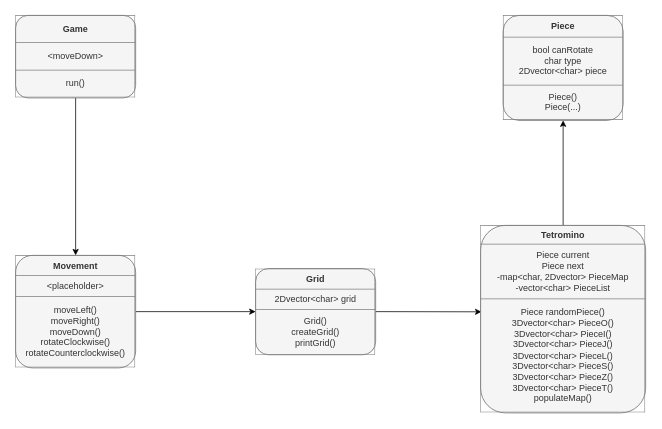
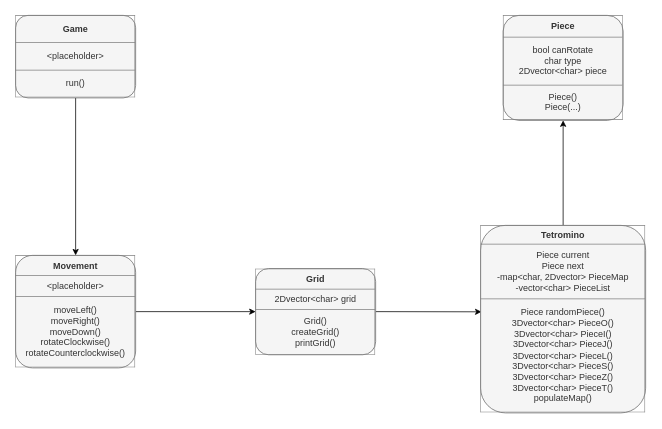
  <mxCell id="0" />
  <mxCell id="1" parent="0" />
  <mxCell id="2" style="edgeStyle=none;html=1;rounded=1;" parent="1" source="3" target="5" edge="1"><mxGeometry relative="1" as="geometry" /></mxCell>
- <mxCell id="3" value="&lt;table border=&quot;1&quot; width=&quot;100%&quot; height=&quot;100%&quot; cellpadding=&quot;4&quot; style=&quot;width:100%;height:100%;border-collapse:collapse;&quot;&gt;&lt;tbody&gt;&lt;tr&gt;&lt;th align=&quot;center&quot;&gt;Game&lt;/th&gt;&lt;/tr&gt;&lt;tr&gt;&lt;td align=&quot;center&quot;&gt;&amp;lt;moveDown&amp;gt;&lt;/td&gt;&lt;/tr&gt;&lt;tr&gt;&lt;td align=&quot;center&quot;&gt;run()&lt;/td&gt;&lt;/tr&gt;&lt;/tbody&gt;&lt;/table&gt;" style="text;html=1;whiteSpace=wrap;strokeColor=#666666;fillColor=#f5f5f5;overflow=fill;fontColor=#333333;rounded=1;" parent="1" vertex="1"><mxGeometry x="20" y="20" width="160" height="110" as="geometry" /></mxCell>
+ <mxCell id="3" value="&lt;table border=&quot;1&quot; width=&quot;100%&quot; height=&quot;100%&quot; cellpadding=&quot;4&quot; style=&quot;width:100%;height:100%;border-collapse:collapse;&quot;&gt;&lt;tbody&gt;&lt;tr&gt;&lt;th align=&quot;center&quot;&gt;Game&lt;/th&gt;&lt;/tr&gt;&lt;tr&gt;&lt;td align=&quot;center&quot;&gt;&amp;lt;placeholder&amp;gt;&lt;/td&gt;&lt;/tr&gt;&lt;tr&gt;&lt;td align=&quot;center&quot;&gt;run()&lt;/td&gt;&lt;/tr&gt;&lt;/tbody&gt;&lt;/table&gt;" style="text;html=1;whiteSpace=wrap;strokeColor=#666666;fillColor=#f5f5f5;overflow=fill;fontColor=#333333;rounded=1;" parent="1" vertex="1"><mxGeometry x="20" y="20" width="160" height="110" as="geometry" /></mxCell>
  <mxCell id="4" style="edgeStyle=none;html=1;exitX=1;exitY=0.5;exitDx=0;exitDy=0;" parent="1" source="5" target="8" edge="1"><mxGeometry relative="1" as="geometry" /></mxCell>
  <mxCell id="5" value="&lt;table border=&quot;1&quot; width=&quot;100%&quot; height=&quot;100%&quot; cellpadding=&quot;4&quot; style=&quot;width:100%;height:100%;border-collapse:collapse;&quot;&gt;&lt;tbody&gt;&lt;tr&gt;&lt;th align=&quot;center&quot;&gt;Movement&lt;/th&gt;&lt;/tr&gt;&lt;tr&gt;&lt;td align=&quot;center&quot;&gt;&amp;lt;placeholder&amp;gt;&lt;br&gt;&lt;/td&gt;&lt;/tr&gt;&lt;tr&gt;&lt;td align=&quot;center&quot;&gt;moveLeft()&lt;br&gt;moveRight()&lt;br&gt;moveDown()&lt;br&gt;rotateClockwise()&lt;br&gt;rotateCounterclockwise()&lt;/td&gt;&lt;/tr&gt;&lt;/tbody&gt;&lt;/table&gt;" style="text;html=1;whiteSpace=wrap;strokeColor=#666666;fillColor=#f5f5f5;overflow=fill;fontColor=#333333;rounded=1;" parent="1" vertex="1"><mxGeometry x="20" y="340" width="160" height="150" as="geometry" /></mxCell>
  <mxCell id="6" value="&lt;table border=&quot;1&quot; width=&quot;100%&quot; height=&quot;100%&quot; cellpadding=&quot;4&quot; style=&quot;width:100%;height:100%;border-collapse:collapse;&quot;&gt;&lt;tbody&gt;&lt;tr&gt;&lt;th align=&quot;center&quot;&gt;Piece&lt;/th&gt;&lt;/tr&gt;&lt;tr&gt;&lt;td align=&quot;center&quot;&gt;bool canRotate&lt;br&gt;char type&lt;br&gt;2Dvector&amp;lt;char&amp;gt; piece&lt;/td&gt;&lt;/tr&gt;&lt;tr&gt;&lt;td align=&quot;center&quot;&gt;Piece()&lt;br&gt;Piece(...)&lt;/td&gt;&lt;/tr&gt;&lt;/tbody&gt;&lt;/table&gt;" style="text;html=1;whiteSpace=wrap;strokeColor=#666666;fillColor=#f5f5f5;overflow=fill;fontColor=#333333;rounded=1;" parent="1" vertex="1"><mxGeometry x="670" y="20" width="160" height="140" as="geometry" /></mxCell>
  <mxCell id="7" style="edgeStyle=none;html=1;exitX=1;exitY=0.5;exitDx=0;exitDy=0;entryX=0.005;entryY=0.461;entryDx=0;entryDy=0;entryPerimeter=0;" parent="1" source="8" target="10" edge="1"><mxGeometry relative="1" as="geometry" /></mxCell>
  <mxCell id="8" value="&lt;table border=&quot;1&quot; width=&quot;100%&quot; height=&quot;100%&quot; cellpadding=&quot;4&quot; style=&quot;width:100%;height:100%;border-collapse:collapse;&quot;&gt;&lt;tbody&gt;&lt;tr&gt;&lt;th align=&quot;center&quot;&gt;&lt;b&gt;Grid&lt;/b&gt;&lt;/th&gt;&lt;/tr&gt;&lt;tr&gt;&lt;td align=&quot;center&quot;&gt;2Dvector&amp;lt;char&amp;gt; grid&lt;/td&gt;&lt;/tr&gt;&lt;tr&gt;&lt;td align=&quot;center&quot;&gt;Grid()&lt;br&gt;createGrid()&lt;br&gt;printGrid()&lt;/td&gt;&lt;/tr&gt;&lt;/tbody&gt;&lt;/table&gt;" style="text;html=1;whiteSpace=wrap;strokeColor=#666666;fillColor=#f5f5f5;overflow=fill;fontColor=#333333;rounded=1;" parent="1" vertex="1"><mxGeometry x="340" y="357.5" width="160" height="115" as="geometry" /></mxCell>
  <mxCell id="9" style="edgeStyle=none;html=1;entryX=0.5;entryY=1;entryDx=0;entryDy=0;" parent="1" source="10" target="6" edge="1"><mxGeometry relative="1" as="geometry" /></mxCell>
  <mxCell id="10" value="&lt;table border=&quot;1&quot; width=&quot;100%&quot; height=&quot;100%&quot; cellpadding=&quot;4&quot; style=&quot;width:100%;height:100%;border-collapse:collapse;&quot;&gt;&lt;tbody&gt;&lt;tr&gt;&lt;th align=&quot;center&quot;&gt;&lt;b&gt;Tetromino&lt;/b&gt;&lt;/th&gt;&lt;/tr&gt;&lt;tr&gt;&lt;td align=&quot;center&quot;&gt;Piece current&lt;br&gt;Piece next&lt;br&gt;-map&amp;lt;char, 2Dvector&amp;gt; PieceMap&lt;br&gt;-vector&amp;lt;char&amp;gt; PieceList&lt;/td&gt;&lt;/tr&gt;&lt;tr&gt;&lt;td align=&quot;center&quot;&gt;Piece randomPiece()&lt;br&gt;3Dvector&amp;lt;char&amp;gt; PieceO()&lt;br&gt;3Dvector&amp;lt;char&amp;gt; PieceI()&lt;br&gt;3Dvector&amp;lt;char&amp;gt; PieceJ()&lt;br&gt;3Dvector&amp;lt;char&amp;gt; PieceL()&lt;br&gt;3Dvector&amp;lt;char&amp;gt; PieceS()&lt;br&gt;3Dvector&amp;lt;char&amp;gt; PieceZ()&lt;br&gt;3Dvector&amp;lt;char&amp;gt; PieceT()&lt;br&gt;populateMap()&lt;/td&gt;&lt;/tr&gt;&lt;/tbody&gt;&lt;/table&gt;" style="text;html=1;whiteSpace=wrap;strokeColor=#666666;fillColor=#f5f5f5;overflow=fill;fontColor=#333333;rounded=1;" parent="1" vertex="1"><mxGeometry x="640" y="300" width="220" height="250" as="geometry" /></mxCell>
